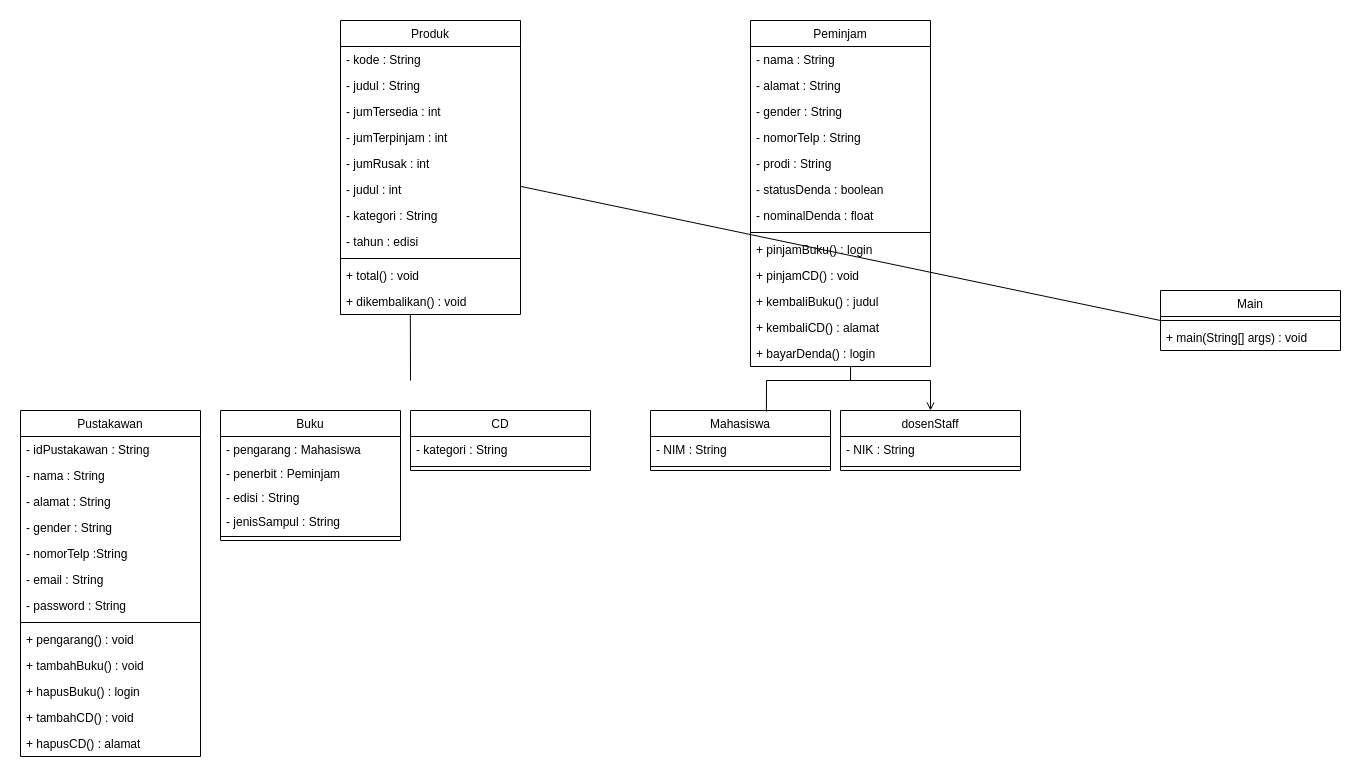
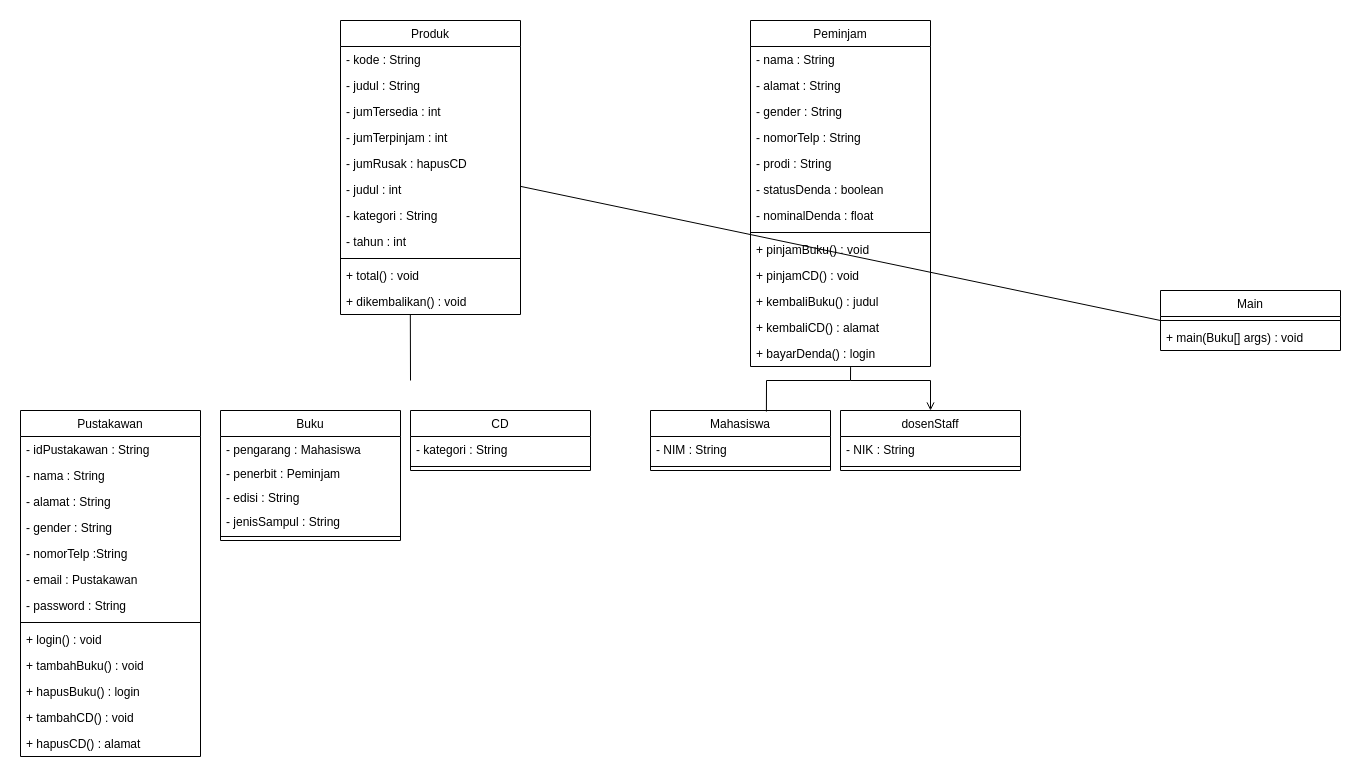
  <mxCell id="0" />
  <mxCell id="1" parent="0" />
  <mxCell id="2" value="Pustakawan" style="swimlane;fontStyle=0;align=center;verticalAlign=top;childLayout=stackLayout;horizontal=1;startSize=26;horizontalStack=0;resizeParent=1;resizeLast=0;collapsible=1;marginBottom=0;rounded=0;shadow=0;strokeWidth=1;" parent="1" vertex="1"><mxGeometry x="20" y="410" width="180" height="346" as="geometry"><mxRectangle x="550" y="140" width="160" height="26" as="alternateBounds" /></mxGeometry></mxCell>
  <mxCell id="3" value="- idPustakawan : String" style="text;align=left;verticalAlign=top;spacingLeft=4;spacingRight=4;overflow=hidden;rotatable=0;points=[[0,0.5],[1,0.5]];portConstraint=eastwest;" parent="2" vertex="1"><mxGeometry y="26" width="180" height="26" as="geometry" /></mxCell>
  <mxCell id="4" value="- nama : String" style="text;align=left;verticalAlign=top;spacingLeft=4;spacingRight=4;overflow=hidden;rotatable=0;points=[[0,0.5],[1,0.5]];portConstraint=eastwest;rounded=0;shadow=0;html=0;" parent="2" vertex="1"><mxGeometry y="52" width="180" height="26" as="geometry" /></mxCell>
  <mxCell id="5" value="- alamat : String" style="text;align=left;verticalAlign=top;spacingLeft=4;spacingRight=4;overflow=hidden;rotatable=0;points=[[0,0.5],[1,0.5]];portConstraint=eastwest;rounded=0;shadow=0;html=0;" parent="2" vertex="1"><mxGeometry y="78" width="180" height="26" as="geometry" /></mxCell>
  <mxCell id="6" value="- gender : String" style="text;align=left;verticalAlign=top;spacingLeft=4;spacingRight=4;overflow=hidden;rotatable=0;points=[[0,0.5],[1,0.5]];portConstraint=eastwest;rounded=0;shadow=0;html=0;" parent="2" vertex="1"><mxGeometry y="104" width="180" height="26" as="geometry" /></mxCell>
  <mxCell id="7" value="- nomorTelp :String" style="text;align=left;verticalAlign=top;spacingLeft=4;spacingRight=4;overflow=hidden;rotatable=0;points=[[0,0.5],[1,0.5]];portConstraint=eastwest;rounded=0;shadow=0;html=0;" parent="2" vertex="1"><mxGeometry y="130" width="180" height="26" as="geometry" /></mxCell>
- <mxCell id="8" value="- email : String" style="text;align=left;verticalAlign=top;spacingLeft=4;spacingRight=4;overflow=hidden;rotatable=0;points=[[0,0.5],[1,0.5]];portConstraint=eastwest;rounded=0;shadow=0;html=0;" parent="2" vertex="1"><mxGeometry y="156" width="180" height="26" as="geometry" /></mxCell>
+ <mxCell id="8" value="- email : Pustakawan" style="text;align=left;verticalAlign=top;spacingLeft=4;spacingRight=4;overflow=hidden;rotatable=0;points=[[0,0.5],[1,0.5]];portConstraint=eastwest;rounded=0;shadow=0;html=0;" parent="2" vertex="1"><mxGeometry y="156" width="180" height="26" as="geometry" /></mxCell>
  <mxCell id="9" value="- password : String" style="text;align=left;verticalAlign=top;spacingLeft=4;spacingRight=4;overflow=hidden;rotatable=0;points=[[0,0.5],[1,0.5]];portConstraint=eastwest;rounded=0;shadow=0;html=0;" parent="2" vertex="1"><mxGeometry y="182" width="180" height="26" as="geometry" /></mxCell>
  <mxCell id="10" value="" style="line;html=1;strokeWidth=1;align=left;verticalAlign=middle;spacingTop=-1;spacingLeft=3;spacingRight=3;rotatable=0;labelPosition=right;points=[];portConstraint=eastwest;" parent="2" vertex="1"><mxGeometry y="208" width="180" height="8" as="geometry" /></mxCell>
- <mxCell id="11" value="+ pengarang() : void" style="text;align=left;verticalAlign=top;spacingLeft=4;spacingRight=4;overflow=hidden;rotatable=0;points=[[0,0.5],[1,0.5]];portConstraint=eastwest;" parent="2" vertex="1"><mxGeometry y="216" width="180" height="26" as="geometry" /></mxCell>
+ <mxCell id="11" value="+ login() : void" style="text;align=left;verticalAlign=top;spacingLeft=4;spacingRight=4;overflow=hidden;rotatable=0;points=[[0,0.5],[1,0.5]];portConstraint=eastwest;" parent="2" vertex="1"><mxGeometry y="216" width="180" height="26" as="geometry" /></mxCell>
  <mxCell id="12" value="+ tambahBuku() : void" style="text;align=left;verticalAlign=top;spacingLeft=4;spacingRight=4;overflow=hidden;rotatable=0;points=[[0,0.5],[1,0.5]];portConstraint=eastwest;" parent="2" vertex="1"><mxGeometry y="242" width="180" height="26" as="geometry" /></mxCell>
  <mxCell id="13" value="+ hapusBuku() : login" style="text;align=left;verticalAlign=top;spacingLeft=4;spacingRight=4;overflow=hidden;rotatable=0;points=[[0,0.5],[1,0.5]];portConstraint=eastwest;rounded=0;shadow=0;html=0;" parent="2" vertex="1"><mxGeometry y="268" width="180" height="26" as="geometry" /></mxCell>
  <mxCell id="14" value="+ tambahCD() : void" style="text;align=left;verticalAlign=top;spacingLeft=4;spacingRight=4;overflow=hidden;rotatable=0;points=[[0,0.5],[1,0.5]];portConstraint=eastwest;rounded=0;shadow=0;html=0;" parent="2" vertex="1"><mxGeometry y="294" width="180" height="26" as="geometry" /></mxCell>
  <mxCell id="15" value="+ hapusCD() : alamat" style="text;align=left;verticalAlign=top;spacingLeft=4;spacingRight=4;overflow=hidden;rotatable=0;points=[[0,0.5],[1,0.5]];portConstraint=eastwest;rounded=0;shadow=0;html=0;" parent="2" vertex="1"><mxGeometry y="320" width="180" height="26" as="geometry" /></mxCell>
  <mxCell id="16" value="dosenStaff" style="swimlane;fontStyle=0;align=center;verticalAlign=top;childLayout=stackLayout;horizontal=1;startSize=26;horizontalStack=0;resizeParent=1;resizeLast=0;collapsible=1;marginBottom=0;rounded=0;shadow=0;strokeWidth=1;" parent="1" vertex="1"><mxGeometry x="840" y="410" width="180" height="60" as="geometry"><mxRectangle x="550" y="140" width="160" height="26" as="alternateBounds" /></mxGeometry></mxCell>
  <mxCell id="17" value="- NIK : String" style="text;align=left;verticalAlign=top;spacingLeft=4;spacingRight=4;overflow=hidden;rotatable=0;points=[[0,0.5],[1,0.5]];portConstraint=eastwest;" parent="16" vertex="1"><mxGeometry y="26" width="180" height="26" as="geometry" /></mxCell>
  <mxCell id="18" value="" style="line;html=1;strokeWidth=1;align=left;verticalAlign=middle;spacingTop=-1;spacingLeft=3;spacingRight=3;rotatable=0;labelPosition=right;points=[];portConstraint=eastwest;" parent="16" vertex="1"><mxGeometry y="52" width="180" height="8" as="geometry" /></mxCell>
  <mxCell id="19" value="CD" style="swimlane;fontStyle=0;align=center;verticalAlign=top;childLayout=stackLayout;horizontal=1;startSize=26;horizontalStack=0;resizeParent=1;resizeLast=0;collapsible=1;marginBottom=0;rounded=0;shadow=0;strokeWidth=1;" parent="1" vertex="1"><mxGeometry x="410" y="410" width="180" height="60" as="geometry"><mxRectangle x="550" y="140" width="160" height="26" as="alternateBounds" /></mxGeometry></mxCell>
  <mxCell id="20" value="- kategori : String" style="text;align=left;verticalAlign=top;spacingLeft=4;spacingRight=4;overflow=hidden;rotatable=0;points=[[0,0.5],[1,0.5]];portConstraint=eastwest;" parent="19" vertex="1"><mxGeometry y="26" width="180" height="26" as="geometry" /></mxCell>
  <mxCell id="21" value="" style="line;html=1;strokeWidth=1;align=left;verticalAlign=middle;spacingTop=-1;spacingLeft=3;spacingRight=3;rotatable=0;labelPosition=right;points=[];portConstraint=eastwest;" parent="19" vertex="1"><mxGeometry y="52" width="180" height="8" as="geometry" /></mxCell>
  <mxCell id="22" value="Mahasiswa" style="swimlane;fontStyle=0;align=center;verticalAlign=top;childLayout=stackLayout;horizontal=1;startSize=26;horizontalStack=0;resizeParent=1;resizeLast=0;collapsible=1;marginBottom=0;rounded=0;shadow=0;strokeWidth=1;" parent="1" vertex="1"><mxGeometry x="650" y="410" width="180" height="60" as="geometry"><mxRectangle x="550" y="140" width="160" height="26" as="alternateBounds" /></mxGeometry></mxCell>
  <mxCell id="23" value="- NIM : String" style="text;align=left;verticalAlign=top;spacingLeft=4;spacingRight=4;overflow=hidden;rotatable=0;points=[[0,0.5],[1,0.5]];portConstraint=eastwest;" parent="22" vertex="1"><mxGeometry y="26" width="180" height="26" as="geometry" /></mxCell>
  <mxCell id="24" value="" style="line;html=1;strokeWidth=1;align=left;verticalAlign=middle;spacingTop=-1;spacingLeft=3;spacingRight=3;rotatable=0;labelPosition=right;points=[];portConstraint=eastwest;" parent="22" vertex="1"><mxGeometry y="52" width="180" height="8" as="geometry" /></mxCell>
  <mxCell id="25" value="Peminjam" style="swimlane;fontStyle=0;align=center;verticalAlign=top;childLayout=stackLayout;horizontal=1;startSize=26;horizontalStack=0;resizeParent=1;resizeLast=0;collapsible=1;marginBottom=0;rounded=0;shadow=0;strokeWidth=1;" vertex="1" parent="1"><mxGeometry x="750" y="20" width="180" height="346" as="geometry"><mxRectangle x="550" y="140" width="160" height="26" as="alternateBounds" /></mxGeometry></mxCell>
  <mxCell id="26" value="- nama : String" style="text;align=left;verticalAlign=top;spacingLeft=4;spacingRight=4;overflow=hidden;rotatable=0;points=[[0,0.5],[1,0.5]];portConstraint=eastwest;rounded=0;shadow=0;html=0;" vertex="1" parent="25"><mxGeometry y="26" width="180" height="26" as="geometry" /></mxCell>
  <mxCell id="27" value="- alamat : String" style="text;align=left;verticalAlign=top;spacingLeft=4;spacingRight=4;overflow=hidden;rotatable=0;points=[[0,0.5],[1,0.5]];portConstraint=eastwest;rounded=0;shadow=0;html=0;" vertex="1" parent="25"><mxGeometry y="52" width="180" height="26" as="geometry" /></mxCell>
  <mxCell id="28" value="- gender : String" style="text;align=left;verticalAlign=top;spacingLeft=4;spacingRight=4;overflow=hidden;rotatable=0;points=[[0,0.5],[1,0.5]];portConstraint=eastwest;rounded=0;shadow=0;html=0;" vertex="1" parent="25"><mxGeometry y="78" width="180" height="26" as="geometry" /></mxCell>
  <mxCell id="29" value="- nomorTelp : String" style="text;align=left;verticalAlign=top;spacingLeft=4;spacingRight=4;overflow=hidden;rotatable=0;points=[[0,0.5],[1,0.5]];portConstraint=eastwest;rounded=0;shadow=0;html=0;" vertex="1" parent="25"><mxGeometry y="104" width="180" height="26" as="geometry" /></mxCell>
  <mxCell id="30" value="- prodi : String" style="text;align=left;verticalAlign=top;spacingLeft=4;spacingRight=4;overflow=hidden;rotatable=0;points=[[0,0.5],[1,0.5]];portConstraint=eastwest;rounded=0;shadow=0;html=0;" vertex="1" parent="25"><mxGeometry y="130" width="180" height="26" as="geometry" /></mxCell>
  <mxCell id="31" value="- statusDenda : boolean" style="text;align=left;verticalAlign=top;spacingLeft=4;spacingRight=4;overflow=hidden;rotatable=0;points=[[0,0.5],[1,0.5]];portConstraint=eastwest;rounded=0;shadow=0;html=0;" vertex="1" parent="25"><mxGeometry y="156" width="180" height="26" as="geometry" /></mxCell>
  <mxCell id="32" value="- nominalDenda : float" style="text;align=left;verticalAlign=top;spacingLeft=4;spacingRight=4;overflow=hidden;rotatable=0;points=[[0,0.5],[1,0.5]];portConstraint=eastwest;rounded=0;shadow=0;html=0;" vertex="1" parent="25"><mxGeometry y="182" width="180" height="26" as="geometry" /></mxCell>
  <mxCell id="33" value="" style="line;html=1;strokeWidth=1;align=left;verticalAlign=middle;spacingTop=-1;spacingLeft=3;spacingRight=3;rotatable=0;labelPosition=right;points=[];portConstraint=eastwest;" vertex="1" parent="25"><mxGeometry y="208" width="180" height="8" as="geometry" /></mxCell>
- <mxCell id="34" value="+ pinjamBuku() : login" style="text;align=left;verticalAlign=top;spacingLeft=4;spacingRight=4;overflow=hidden;rotatable=0;points=[[0,0.5],[1,0.5]];portConstraint=eastwest;" vertex="1" parent="25"><mxGeometry y="216" width="180" height="26" as="geometry" /></mxCell>
+ <mxCell id="34" value="+ pinjamBuku() : void" style="text;align=left;verticalAlign=top;spacingLeft=4;spacingRight=4;overflow=hidden;rotatable=0;points=[[0,0.5],[1,0.5]];portConstraint=eastwest;" vertex="1" parent="25"><mxGeometry y="216" width="180" height="26" as="geometry" /></mxCell>
  <mxCell id="35" value="+ pinjamCD() : void" style="text;align=left;verticalAlign=top;spacingLeft=4;spacingRight=4;overflow=hidden;rotatable=0;points=[[0,0.5],[1,0.5]];portConstraint=eastwest;" vertex="1" parent="25"><mxGeometry y="242" width="180" height="26" as="geometry" /></mxCell>
  <mxCell id="36" value="+ kembaliBuku() : judul" style="text;align=left;verticalAlign=top;spacingLeft=4;spacingRight=4;overflow=hidden;rotatable=0;points=[[0,0.5],[1,0.5]];portConstraint=eastwest;" vertex="1" parent="25"><mxGeometry y="268" width="180" height="26" as="geometry" /></mxCell>
  <mxCell id="37" value="+ kembaliCD() : alamat" style="text;align=left;verticalAlign=top;spacingLeft=4;spacingRight=4;overflow=hidden;rotatable=0;points=[[0,0.5],[1,0.5]];portConstraint=eastwest;" vertex="1" parent="25"><mxGeometry y="294" width="180" height="26" as="geometry" /></mxCell>
  <mxCell id="38" value="+ bayarDenda() : login" style="text;align=left;verticalAlign=top;spacingLeft=4;spacingRight=4;overflow=hidden;rotatable=0;points=[[0,0.5],[1,0.5]];portConstraint=eastwest;" vertex="1" parent="25"><mxGeometry y="320" width="180" height="26" as="geometry" /></mxCell>
  <mxCell id="39" value="Main" style="swimlane;fontStyle=0;align=center;verticalAlign=top;childLayout=stackLayout;horizontal=1;startSize=26;horizontalStack=0;resizeParent=1;resizeLast=0;collapsible=1;marginBottom=0;rounded=0;shadow=0;strokeWidth=1;" vertex="1" parent="1"><mxGeometry x="1160" y="290" width="180" height="60" as="geometry"><mxRectangle x="550" y="140" width="160" height="26" as="alternateBounds" /></mxGeometry></mxCell>
  <mxCell id="40" value="" style="line;html=1;strokeWidth=1;align=left;verticalAlign=middle;spacingTop=-1;spacingLeft=3;spacingRight=3;rotatable=0;labelPosition=right;points=[];portConstraint=eastwest;" vertex="1" parent="39"><mxGeometry y="26" width="180" height="8" as="geometry" /></mxCell>
- <mxCell id="41" value="+ main(String[] args) : void" style="text;align=left;verticalAlign=top;spacingLeft=4;spacingRight=4;overflow=hidden;rotatable=0;points=[[0,0.5],[1,0.5]];portConstraint=eastwest;" vertex="1" parent="39"><mxGeometry y="34" width="180" height="26" as="geometry" /></mxCell>
+ <mxCell id="41" value="+ main(Buku[] args) : void" style="text;align=left;verticalAlign=top;spacingLeft=4;spacingRight=4;overflow=hidden;rotatable=0;points=[[0,0.5],[1,0.5]];portConstraint=eastwest;" vertex="1" parent="39"><mxGeometry y="34" width="180" height="26" as="geometry" /></mxCell>
  <mxCell id="42" value="Produk" style="swimlane;fontStyle=0;align=center;verticalAlign=top;childLayout=stackLayout;horizontal=1;startSize=26;horizontalStack=0;resizeParent=1;resizeLast=0;collapsible=1;marginBottom=0;rounded=0;shadow=0;strokeWidth=1;" vertex="1" parent="1"><mxGeometry x="340" y="20" width="180" height="294" as="geometry"><mxRectangle x="550" y="140" width="160" height="26" as="alternateBounds" /></mxGeometry></mxCell>
  <mxCell id="43" value="- kode : String" style="text;align=left;verticalAlign=top;spacingLeft=4;spacingRight=4;overflow=hidden;rotatable=0;points=[[0,0.5],[1,0.5]];portConstraint=eastwest;" vertex="1" parent="42"><mxGeometry y="26" width="180" height="26" as="geometry" /></mxCell>
  <mxCell id="44" value="- judul : String" style="text;align=left;verticalAlign=top;spacingLeft=4;spacingRight=4;overflow=hidden;rotatable=0;points=[[0,0.5],[1,0.5]];portConstraint=eastwest;rounded=0;shadow=0;html=0;" vertex="1" parent="42"><mxGeometry y="52" width="180" height="26" as="geometry" /></mxCell>
  <mxCell id="45" value="- jumTersedia : int" style="text;align=left;verticalAlign=top;spacingLeft=4;spacingRight=4;overflow=hidden;rotatable=0;points=[[0,0.5],[1,0.5]];portConstraint=eastwest;rounded=0;shadow=0;html=0;" vertex="1" parent="42"><mxGeometry y="78" width="180" height="26" as="geometry" /></mxCell>
  <mxCell id="46" value="- jumTerpinjam : int" style="text;align=left;verticalAlign=top;spacingLeft=4;spacingRight=4;overflow=hidden;rotatable=0;points=[[0,0.5],[1,0.5]];portConstraint=eastwest;rounded=0;shadow=0;html=0;" vertex="1" parent="42"><mxGeometry y="104" width="180" height="26" as="geometry" /></mxCell>
- <mxCell id="47" value="- jumRusak : int" style="text;align=left;verticalAlign=top;spacingLeft=4;spacingRight=4;overflow=hidden;rotatable=0;points=[[0,0.5],[1,0.5]];portConstraint=eastwest;rounded=0;shadow=0;html=0;" vertex="1" parent="42"><mxGeometry y="130" width="180" height="26" as="geometry" /></mxCell>
+ <mxCell id="47" value="- jumRusak : hapusCD" style="text;align=left;verticalAlign=top;spacingLeft=4;spacingRight=4;overflow=hidden;rotatable=0;points=[[0,0.5],[1,0.5]];portConstraint=eastwest;rounded=0;shadow=0;html=0;" vertex="1" parent="42"><mxGeometry y="130" width="180" height="26" as="geometry" /></mxCell>
  <mxCell id="48" value="- judul : int" style="text;align=left;verticalAlign=top;spacingLeft=4;spacingRight=4;overflow=hidden;rotatable=0;points=[[0,0.5],[1,0.5]];portConstraint=eastwest;rounded=0;shadow=0;html=0;" vertex="1" parent="42"><mxGeometry y="156" width="180" height="26" as="geometry" /></mxCell>
  <mxCell id="49" value="- kategori : String" style="text;align=left;verticalAlign=top;spacingLeft=4;spacingRight=4;overflow=hidden;rotatable=0;points=[[0,0.5],[1,0.5]];portConstraint=eastwest;rounded=0;shadow=0;html=0;" vertex="1" parent="42"><mxGeometry y="182" width="180" height="26" as="geometry" /></mxCell>
- <mxCell id="50" value="- tahun : edisi" style="text;align=left;verticalAlign=top;spacingLeft=4;spacingRight=4;overflow=hidden;rotatable=0;points=[[0,0.5],[1,0.5]];portConstraint=eastwest;rounded=0;shadow=0;html=0;" vertex="1" parent="42"><mxGeometry y="208" width="180" height="26" as="geometry" /></mxCell>
+ <mxCell id="50" value="- tahun : int" style="text;align=left;verticalAlign=top;spacingLeft=4;spacingRight=4;overflow=hidden;rotatable=0;points=[[0,0.5],[1,0.5]];portConstraint=eastwest;rounded=0;shadow=0;html=0;" vertex="1" parent="42"><mxGeometry y="208" width="180" height="26" as="geometry" /></mxCell>
  <mxCell id="51" value="" style="line;html=1;strokeWidth=1;align=left;verticalAlign=middle;spacingTop=-1;spacingLeft=3;spacingRight=3;rotatable=0;labelPosition=right;points=[];portConstraint=eastwest;" vertex="1" parent="42"><mxGeometry y="234" width="180" height="8" as="geometry" /></mxCell>
  <mxCell id="52" value="+ total() : void" style="text;align=left;verticalAlign=top;spacingLeft=4;spacingRight=4;overflow=hidden;rotatable=0;points=[[0,0.5],[1,0.5]];portConstraint=eastwest;" vertex="1" parent="42"><mxGeometry y="242" width="180" height="26" as="geometry" /></mxCell>
  <mxCell id="53" value="+ dikembalikan() : void" style="text;align=left;verticalAlign=top;spacingLeft=4;spacingRight=4;overflow=hidden;rotatable=0;points=[[0,0.5],[1,0.5]];portConstraint=eastwest;" vertex="1" parent="42"><mxGeometry y="268" width="180" height="26" as="geometry" /></mxCell>
  <mxCell id="54" value="Buku" style="swimlane;fontStyle=0;align=center;verticalAlign=top;childLayout=stackLayout;horizontal=1;startSize=26;horizontalStack=0;resizeParent=1;resizeLast=0;collapsible=1;marginBottom=0;rounded=0;shadow=0;strokeWidth=1;" vertex="1" parent="1"><mxGeometry x="220" y="410" width="180" height="130" as="geometry"><mxRectangle x="550" y="140" width="160" height="26" as="alternateBounds" /></mxGeometry></mxCell>
  <mxCell id="55" value="- pengarang : Mahasiswa" style="text;align=left;verticalAlign=top;spacingLeft=4;spacingRight=4;overflow=hidden;rotatable=0;points=[[0,0.5],[1,0.5]];portConstraint=eastwest;" vertex="1" parent="54"><mxGeometry y="26" width="180" height="24" as="geometry" /></mxCell>
  <mxCell id="56" value="- penerbit : Peminjam" style="text;align=left;verticalAlign=top;spacingLeft=4;spacingRight=4;overflow=hidden;rotatable=0;points=[[0,0.5],[1,0.5]];portConstraint=eastwest;" vertex="1" parent="54"><mxGeometry y="50" width="180" height="24" as="geometry" /></mxCell>
  <mxCell id="57" value="- edisi : String" style="text;align=left;verticalAlign=top;spacingLeft=4;spacingRight=4;overflow=hidden;rotatable=0;points=[[0,0.5],[1,0.5]];portConstraint=eastwest;" vertex="1" parent="54"><mxGeometry y="74" width="180" height="24" as="geometry" /></mxCell>
  <mxCell id="58" value="- jenisSampul : String" style="text;align=left;verticalAlign=top;spacingLeft=4;spacingRight=4;overflow=hidden;rotatable=0;points=[[0,0.5],[1,0.5]];portConstraint=eastwest;" vertex="1" parent="54"><mxGeometry y="98" width="180" height="24" as="geometry" /></mxCell>
  <mxCell id="59" value="" style="line;html=1;strokeWidth=1;align=left;verticalAlign=middle;spacingTop=-1;spacingLeft=3;spacingRight=3;rotatable=0;labelPosition=right;points=[];portConstraint=eastwest;" vertex="1" parent="54"><mxGeometry y="122" width="180" height="8" as="geometry" /></mxCell>
  <mxCell id="60" value="" style="endArrow=none;html=1;rounded=0;entryX=0.388;entryY=1;entryDx=0;entryDy=0;entryPerimeter=0;" edge="1" parent="1" target="53"><mxGeometry width="50" height="50" relative="1" as="geometry"><mxPoint x="410" y="380" as="sourcePoint" /><mxPoint x="410" y="320" as="targetPoint" /></mxGeometry></mxCell>
  <mxCell id="61" value="" style="endArrow=open;html=1;rounded=0;exitX=0.644;exitY=0.017;exitDx=0;exitDy=0;exitPerimeter=0;entryX=0.5;entryY=0;entryDx=0;entryDy=0;" edge="1" parent="1" source="22" target="16"><mxGeometry width="50" height="50" relative="1" as="geometry"><mxPoint x="760" y="370" as="sourcePoint" /><mxPoint x="960" y="380" as="targetPoint" /><Array as="points"><mxPoint x="766" y="380" /><mxPoint x="850" y="380" /><mxPoint x="930" y="380" /></Array></mxGeometry></mxCell>
  <mxCell id="62" value="" style="endArrow=none;html=1;rounded=0;entryX=0.556;entryY=1.023;entryDx=0;entryDy=0;entryPerimeter=0;" edge="1" parent="1" target="38"><mxGeometry width="50" height="50" relative="1" as="geometry"><mxPoint x="850" y="380" as="sourcePoint" /><mxPoint x="830" y="340" as="targetPoint" /></mxGeometry></mxCell>
  <mxCell id="63" value="" style="endArrow=none;html=1;rounded=0;" edge="1" parent="1" source="42"><mxGeometry width="50" height="50" relative="1" as="geometry"><mxPoint x="580" y="350" as="sourcePoint" /><mxPoint x="1160" y="320" as="targetPoint" /></mxGeometry></mxCell>
